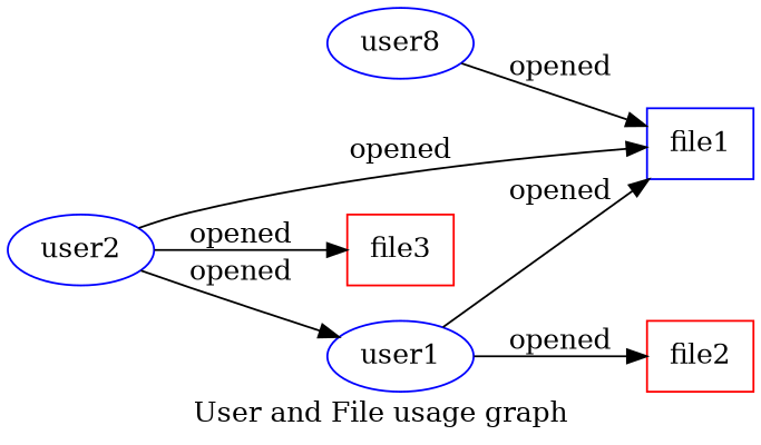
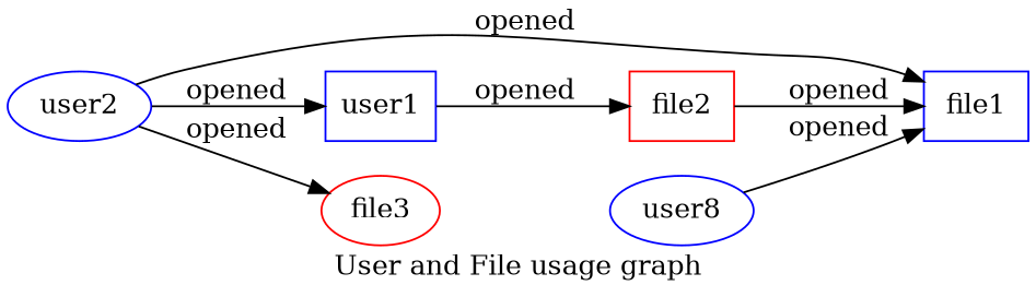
  digraph {
    label="User and File usage graph"
    rankdir=LR
    node [color=blue shape=box]
    file1
-   user1 [shape=ellipse]
+   user1
    file2 [color=red]
    user2 [shape=ellipse]
-   file3 [color=red]
+   file3 [color=red shape=ellipse]
    n6 [label=user8 shape=ellipse]
-   user1 -> file1 [label=opened]
+   file2 -> file1 [label=opened]
    user1 -> file2 [label=opened]
    user2 -> file1 [label=opened]
    user2 -> user1 [label=opened]
    user2 -> file3 [label=opened]
    n6 -> file1 [label=opened]
  }
